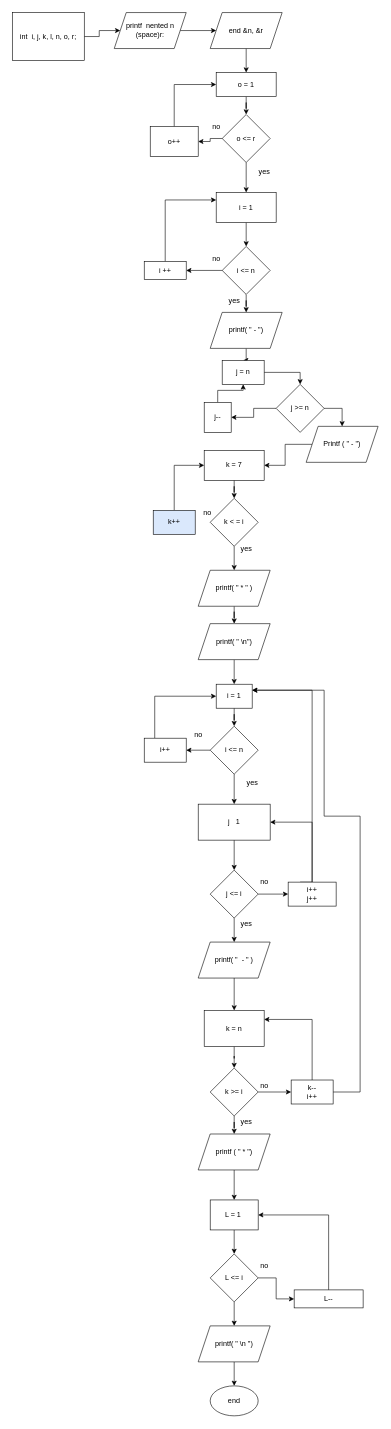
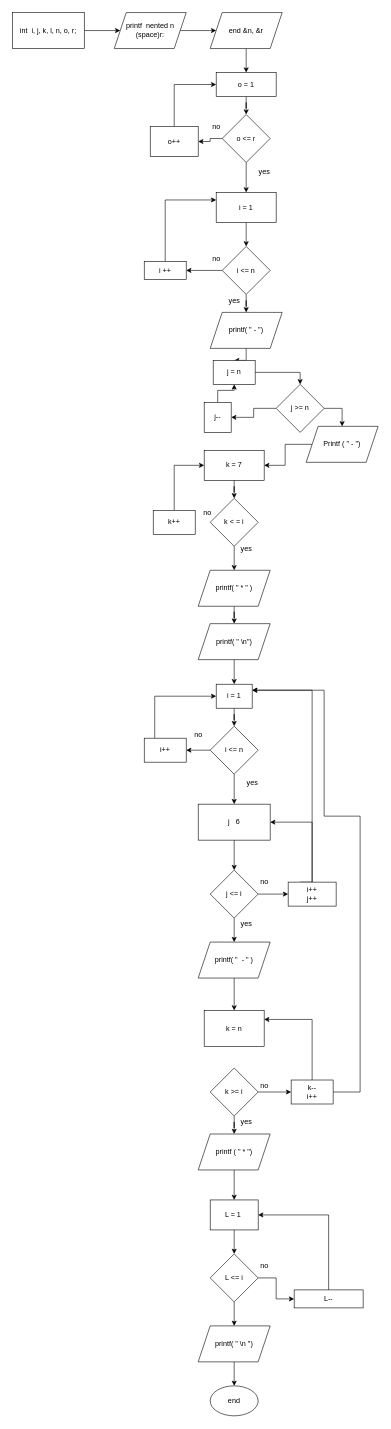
  <mxCell id="0" />
  <mxCell id="1" parent="0" />
  <mxCell id="2" value="" style="edgeStyle=orthogonalEdgeStyle;rounded=0;orthogonalLoop=1;jettySize=auto;html=1;" edge="1" parent="1" source="3" target="5"><mxGeometry relative="1" as="geometry" /></mxCell>
- <mxCell id="3" value="int&amp;nbsp; i, j, k, l, n, o, r;" style="whiteSpace=wrap;html=1;" vertex="1" parent="1"><mxGeometry x="20" y="20" width="120" height="80" as="geometry" /></mxCell>
+ <mxCell id="3" value="int&amp;nbsp; i, j, k, l, n, o, r;" style="whiteSpace=wrap;html=1;" vertex="1" parent="1"><mxGeometry x="20" y="20" width="120" height="60" as="geometry" /></mxCell>
  <mxCell id="4" value="" style="edgeStyle=orthogonalEdgeStyle;rounded=0;orthogonalLoop=1;jettySize=auto;html=1;" edge="1" parent="1" source="5" target="7"><mxGeometry relative="1" as="geometry" /></mxCell>
  <mxCell id="5" value="printf&amp;nbsp; nented n (space)r:" style="shape=parallelogram;perimeter=parallelogramPerimeter;whiteSpace=wrap;html=1;fixedSize=1;" vertex="1" parent="1"><mxGeometry x="190" y="20" width="120" height="60" as="geometry" /></mxCell>
  <mxCell id="6" value="" style="edgeStyle=orthogonalEdgeStyle;rounded=0;orthogonalLoop=1;jettySize=auto;html=1;" edge="1" parent="1" source="7" target="9"><mxGeometry relative="1" as="geometry" /></mxCell>
  <mxCell id="7" value="end &amp;amp;n, &amp;amp;r" style="shape=parallelogram;perimeter=parallelogramPerimeter;whiteSpace=wrap;html=1;fixedSize=1;" vertex="1" parent="1"><mxGeometry x="350" y="20" width="120" height="60" as="geometry" /></mxCell>
  <mxCell id="8" value="" style="edgeStyle=orthogonalEdgeStyle;rounded=0;orthogonalLoop=1;jettySize=auto;html=1;" edge="1" parent="1" source="9" target="12"><mxGeometry relative="1" as="geometry" /></mxCell>
  <mxCell id="9" value="o = 1" style="whiteSpace=wrap;html=1;" vertex="1" parent="1"><mxGeometry x="360" y="120" width="100" height="40" as="geometry" /></mxCell>
  <mxCell id="10" value="" style="edgeStyle=orthogonalEdgeStyle;rounded=0;orthogonalLoop=1;jettySize=auto;html=1;" edge="1" parent="1" source="12" target="16"><mxGeometry relative="1" as="geometry" /></mxCell>
  <mxCell id="11" value="" style="edgeStyle=orthogonalEdgeStyle;rounded=0;orthogonalLoop=1;jettySize=auto;html=1;" edge="1" parent="1" source="12" target="18"><mxGeometry relative="1" as="geometry" /></mxCell>
  <mxCell id="12" value="o &amp;lt;= r" style="rhombus;whiteSpace=wrap;html=1;" vertex="1" parent="1"><mxGeometry x="370" y="190" width="80" height="80" as="geometry" /></mxCell>
  <mxCell id="13" value="yes" style="text;html=1;align=center;verticalAlign=middle;resizable=0;points=[];autosize=1;strokeColor=none;fillColor=none;" vertex="1" parent="1"><mxGeometry x="420" y="270" width="40" height="30" as="geometry" /></mxCell>
  <mxCell id="14" value="no" style="text;html=1;align=center;verticalAlign=middle;resizable=0;points=[];autosize=1;strokeColor=none;fillColor=none;" vertex="1" parent="1"><mxGeometry x="340" y="195" width="40" height="30" as="geometry" /></mxCell>
  <mxCell id="15" style="edgeStyle=orthogonalEdgeStyle;rounded=0;orthogonalLoop=1;jettySize=auto;html=1;entryX=0;entryY=0.5;entryDx=0;entryDy=0;exitX=0.5;exitY=0;exitDx=0;exitDy=0;" edge="1" parent="1" source="16" target="9"><mxGeometry relative="1" as="geometry" /></mxCell>
  <mxCell id="16" value="o++" style="whiteSpace=wrap;html=1;" vertex="1" parent="1"><mxGeometry x="250" y="210" width="80" height="50" as="geometry" /></mxCell>
  <mxCell id="17" value="" style="edgeStyle=orthogonalEdgeStyle;rounded=0;orthogonalLoop=1;jettySize=auto;html=1;" edge="1" parent="1" source="18" target="21"><mxGeometry relative="1" as="geometry" /></mxCell>
  <mxCell id="18" value="i = 1" style="whiteSpace=wrap;html=1;" vertex="1" parent="1"><mxGeometry x="360" y="320" width="100" height="50" as="geometry" /></mxCell>
  <mxCell id="19" value="" style="edgeStyle=orthogonalEdgeStyle;rounded=0;orthogonalLoop=1;jettySize=auto;html=1;" edge="1" parent="1" source="21" target="23"><mxGeometry relative="1" as="geometry" /></mxCell>
  <mxCell id="20" value="" style="edgeStyle=orthogonalEdgeStyle;rounded=0;orthogonalLoop=1;jettySize=auto;html=1;" edge="1" parent="1" source="21" target="25"><mxGeometry relative="1" as="geometry" /></mxCell>
  <mxCell id="21" value="i &amp;lt;= n" style="rhombus;whiteSpace=wrap;html=1;" vertex="1" parent="1"><mxGeometry x="370" y="410" width="80" height="80" as="geometry" /></mxCell>
  <mxCell id="22" style="edgeStyle=orthogonalEdgeStyle;rounded=0;orthogonalLoop=1;jettySize=auto;html=1;entryX=0;entryY=0.25;entryDx=0;entryDy=0;exitX=0.5;exitY=0;exitDx=0;exitDy=0;" edge="1" parent="1" source="23" target="18"><mxGeometry relative="1" as="geometry" /></mxCell>
  <mxCell id="23" value="i ++" style="whiteSpace=wrap;html=1;" vertex="1" parent="1"><mxGeometry x="240" y="435" width="70" height="30" as="geometry" /></mxCell>
  <mxCell id="24" value="" style="edgeStyle=orthogonalEdgeStyle;rounded=0;orthogonalLoop=1;jettySize=auto;html=1;" edge="1" parent="1" source="25" target="52"><mxGeometry relative="1" as="geometry" /></mxCell>
  <mxCell id="25" value="printf( &quot; - &quot;)" style="shape=parallelogram;perimeter=parallelogramPerimeter;whiteSpace=wrap;html=1;fixedSize=1;" vertex="1" parent="1"><mxGeometry x="350" y="520" width="120" height="60" as="geometry" /></mxCell>
  <mxCell id="26" value="no" style="text;html=1;align=center;verticalAlign=middle;resizable=0;points=[];autosize=1;strokeColor=none;fillColor=none;" vertex="1" parent="1"><mxGeometry x="340" y="415" width="40" height="30" as="geometry" /></mxCell>
  <mxCell id="27" value="yes" style="text;html=1;align=center;verticalAlign=middle;resizable=0;points=[];autosize=1;strokeColor=none;fillColor=none;" vertex="1" parent="1"><mxGeometry x="370" y="485" width="40" height="30" as="geometry" /></mxCell>
  <mxCell id="28" value="" style="edgeStyle=orthogonalEdgeStyle;rounded=0;orthogonalLoop=1;jettySize=auto;html=1;" edge="1" parent="1" source="29" target="31"><mxGeometry relative="1" as="geometry" /></mxCell>
  <mxCell id="29" value="k = 7" style="whiteSpace=wrap;html=1;" vertex="1" parent="1"><mxGeometry x="340" y="750" width="100" height="50" as="geometry" /></mxCell>
  <mxCell id="30" value="" style="edgeStyle=orthogonalEdgeStyle;rounded=0;orthogonalLoop=1;jettySize=auto;html=1;" edge="1" parent="1" source="31" target="35"><mxGeometry relative="1" as="geometry" /></mxCell>
  <mxCell id="31" value="k &amp;lt; = i" style="rhombus;whiteSpace=wrap;html=1;" vertex="1" parent="1"><mxGeometry x="350" y="830" width="80" height="80" as="geometry" /></mxCell>
  <mxCell id="32" style="edgeStyle=orthogonalEdgeStyle;rounded=0;orthogonalLoop=1;jettySize=auto;html=1;entryX=0;entryY=0.5;entryDx=0;entryDy=0;exitX=0.5;exitY=0;exitDx=0;exitDy=0;" edge="1" parent="1" source="33" target="29"><mxGeometry relative="1" as="geometry" /></mxCell>
- <mxCell id="33" value="k++" style="whiteSpace=wrap;html=1;fillColor=#dae8fc;" vertex="1" parent="1"><mxGeometry x="255" y="850" width="70" height="40" as="geometry" /></mxCell>
+ <mxCell id="33" value="k++" style="whiteSpace=wrap;html=1;" vertex="1" parent="1"><mxGeometry x="255" y="850" width="70" height="40" as="geometry" /></mxCell>
  <mxCell id="34" value="" style="edgeStyle=orthogonalEdgeStyle;rounded=0;orthogonalLoop=1;jettySize=auto;html=1;" edge="1" parent="1" source="35" target="39"><mxGeometry relative="1" as="geometry" /></mxCell>
  <mxCell id="35" value="printf( &quot; * &quot; )" style="shape=parallelogram;perimeter=parallelogramPerimeter;whiteSpace=wrap;html=1;fixedSize=1;" vertex="1" parent="1"><mxGeometry x="330" y="950" width="120" height="60" as="geometry" /></mxCell>
  <mxCell id="36" value="yes" style="text;html=1;align=center;verticalAlign=middle;resizable=0;points=[];autosize=1;strokeColor=none;fillColor=none;" vertex="1" parent="1"><mxGeometry x="390" y="900" width="40" height="30" as="geometry" /></mxCell>
  <mxCell id="37" value="no" style="text;html=1;align=center;verticalAlign=middle;resizable=0;points=[];autosize=1;strokeColor=none;fillColor=none;" vertex="1" parent="1"><mxGeometry x="325" y="840" width="40" height="30" as="geometry" /></mxCell>
  <mxCell id="38" value="" style="edgeStyle=orthogonalEdgeStyle;rounded=0;orthogonalLoop=1;jettySize=auto;html=1;" edge="1" parent="1" source="39" target="41"><mxGeometry relative="1" as="geometry" /></mxCell>
  <mxCell id="39" value="printf( &quot; \n&quot;)" style="shape=parallelogram;perimeter=parallelogramPerimeter;whiteSpace=wrap;html=1;fixedSize=1;" vertex="1" parent="1"><mxGeometry x="330" y="1039" width="120" height="60" as="geometry" /></mxCell>
  <mxCell id="40" value="" style="edgeStyle=orthogonalEdgeStyle;rounded=0;orthogonalLoop=1;jettySize=auto;html=1;" edge="1" parent="1" source="41" target="44"><mxGeometry relative="1" as="geometry" /></mxCell>
  <mxCell id="41" value="i = 1" style="whiteSpace=wrap;html=1;" vertex="1" parent="1"><mxGeometry x="360" y="1140" width="60" height="40" as="geometry" /></mxCell>
  <mxCell id="42" value="" style="edgeStyle=orthogonalEdgeStyle;rounded=0;orthogonalLoop=1;jettySize=auto;html=1;" edge="1" parent="1" source="44" target="46"><mxGeometry relative="1" as="geometry" /></mxCell>
  <mxCell id="43" value="" style="edgeStyle=orthogonalEdgeStyle;rounded=0;orthogonalLoop=1;jettySize=auto;html=1;entryX=0.5;entryY=0;entryDx=0;entryDy=0;" edge="1" parent="1" source="44" target="50"><mxGeometry relative="1" as="geometry"><mxPoint x="390" y="1220" as="targetPoint" /></mxGeometry></mxCell>
  <mxCell id="44" value="i &amp;lt;= n" style="rhombus;whiteSpace=wrap;html=1;" vertex="1" parent="1"><mxGeometry x="350" y="1210" width="80" height="80" as="geometry" /></mxCell>
  <mxCell id="45" style="edgeStyle=orthogonalEdgeStyle;rounded=0;orthogonalLoop=1;jettySize=auto;html=1;entryX=0;entryY=0.5;entryDx=0;entryDy=0;exitX=0.25;exitY=0;exitDx=0;exitDy=0;" edge="1" parent="1" source="46" target="41"><mxGeometry relative="1" as="geometry" /></mxCell>
  <mxCell id="46" value="i++" style="whiteSpace=wrap;html=1;" vertex="1" parent="1"><mxGeometry x="240" y="1230" width="70" height="40" as="geometry" /></mxCell>
  <mxCell id="47" value="yes" style="text;html=1;align=center;verticalAlign=middle;resizable=0;points=[];autosize=1;strokeColor=none;fillColor=none;" vertex="1" parent="1"><mxGeometry x="400" y="1290" width="40" height="30" as="geometry" /></mxCell>
  <mxCell id="48" value="no" style="text;html=1;align=center;verticalAlign=middle;resizable=0;points=[];autosize=1;strokeColor=none;fillColor=none;" vertex="1" parent="1"><mxGeometry x="310" y="1210" width="40" height="30" as="geometry" /></mxCell>
  <mxCell id="49" value="" style="edgeStyle=orthogonalEdgeStyle;rounded=0;orthogonalLoop=1;jettySize=auto;html=1;" edge="1" parent="1" source="50" target="62"><mxGeometry relative="1" as="geometry" /></mxCell>
- <mxCell id="50" value="j&amp;nbsp; &amp;nbsp;1" style="rounded=0;whiteSpace=wrap;html=1;" vertex="1" parent="1"><mxGeometry x="330" y="1340" width="120" height="60" as="geometry" /></mxCell>
+ <mxCell id="50" value="j&amp;nbsp; &amp;nbsp;6" style="rounded=0;whiteSpace=wrap;html=1;" vertex="1" parent="1"><mxGeometry x="330" y="1340" width="120" height="60" as="geometry" /></mxCell>
  <mxCell id="51" value="" style="edgeStyle=orthogonalEdgeStyle;rounded=0;orthogonalLoop=1;jettySize=auto;html=1;entryX=0.5;entryY=0;entryDx=0;entryDy=0;" edge="1" parent="1" source="52" target="55"><mxGeometry relative="1" as="geometry" /></mxCell>
- <mxCell id="52" value="j = n" style="rounded=0;whiteSpace=wrap;html=1;" vertex="1" parent="1"><mxGeometry x="370" y="600" width="70" height="40" as="geometry" /></mxCell>
+ <mxCell id="52" value="j = n" style="rounded=0;whiteSpace=wrap;html=1;" vertex="1" parent="1"><mxGeometry x="355" y="600" width="70" height="40" as="geometry" /></mxCell>
  <mxCell id="53" value="" style="edgeStyle=orthogonalEdgeStyle;rounded=0;orthogonalLoop=1;jettySize=auto;html=1;" edge="1" parent="1" source="55" target="57"><mxGeometry relative="1" as="geometry" /></mxCell>
  <mxCell id="54" value="" style="edgeStyle=orthogonalEdgeStyle;rounded=0;orthogonalLoop=1;jettySize=auto;html=1;exitX=1;exitY=0.5;exitDx=0;exitDy=0;" edge="1" parent="1" source="55" target="59"><mxGeometry relative="1" as="geometry" /></mxCell>
  <mxCell id="55" value="j &amp;gt;= n" style="rhombus;whiteSpace=wrap;html=1;" vertex="1" parent="1"><mxGeometry x="460" y="640" width="80" height="80" as="geometry" /></mxCell>
  <mxCell id="56" value="" style="edgeStyle=orthogonalEdgeStyle;rounded=0;orthogonalLoop=1;jettySize=auto;html=1;" edge="1" parent="1" source="57" target="52"><mxGeometry relative="1" as="geometry" /></mxCell>
  <mxCell id="57" value="j--" style="rounded=0;whiteSpace=wrap;html=1;" vertex="1" parent="1"><mxGeometry x="340" y="670" width="45" height="50" as="geometry" /></mxCell>
  <mxCell id="58" value="" style="edgeStyle=orthogonalEdgeStyle;rounded=0;orthogonalLoop=1;jettySize=auto;html=1;entryX=1;entryY=0.5;entryDx=0;entryDy=0;" edge="1" parent="1" source="59" target="29"><mxGeometry relative="1" as="geometry" /></mxCell>
  <mxCell id="59" value="Printf ( &quot; - &quot;)" style="shape=parallelogram;perimeter=parallelogramPerimeter;whiteSpace=wrap;html=1;fixedSize=1;" vertex="1" parent="1"><mxGeometry x="510" y="710" width="120" height="60" as="geometry" /></mxCell>
  <mxCell id="60" value="" style="edgeStyle=orthogonalEdgeStyle;rounded=0;orthogonalLoop=1;jettySize=auto;html=1;" edge="1" parent="1" source="62" target="65"><mxGeometry relative="1" as="geometry" /></mxCell>
  <mxCell id="61" value="" style="edgeStyle=orthogonalEdgeStyle;rounded=0;orthogonalLoop=1;jettySize=auto;html=1;" edge="1" parent="1" source="62" target="68"><mxGeometry relative="1" as="geometry" /></mxCell>
  <mxCell id="62" value="j &amp;lt;= i" style="rhombus;whiteSpace=wrap;html=1;rounded=0;" vertex="1" parent="1"><mxGeometry x="350" y="1450" width="80" height="80" as="geometry" /></mxCell>
  <mxCell id="63" style="edgeStyle=orthogonalEdgeStyle;rounded=0;orthogonalLoop=1;jettySize=auto;html=1;entryX=1;entryY=0.25;entryDx=0;entryDy=0;exitX=0.5;exitY=0;exitDx=0;exitDy=0;" edge="1" parent="1" source="65" target="41"><mxGeometry relative="1" as="geometry" /></mxCell>
  <mxCell id="64" style="edgeStyle=orthogonalEdgeStyle;rounded=0;orthogonalLoop=1;jettySize=auto;html=1;exitX=0.25;exitY=0;exitDx=0;exitDy=0;entryX=1;entryY=0.5;entryDx=0;entryDy=0;" edge="1" parent="1" source="65" target="50"><mxGeometry relative="1" as="geometry"><Array as="points"><mxPoint x="520" y="1470" /><mxPoint x="520" y="1370" /></Array></mxGeometry></mxCell>
  <mxCell id="65" value="i++&lt;br&gt;j++" style="whiteSpace=wrap;html=1;rounded=0;" vertex="1" parent="1"><mxGeometry x="480" y="1470" width="80" height="40" as="geometry" /></mxCell>
  <mxCell id="66" value="no" style="text;html=1;align=center;verticalAlign=middle;resizable=0;points=[];autosize=1;strokeColor=none;fillColor=none;" vertex="1" parent="1"><mxGeometry x="420" y="1455" width="40" height="30" as="geometry" /></mxCell>
  <mxCell id="67" value="" style="edgeStyle=orthogonalEdgeStyle;rounded=0;orthogonalLoop=1;jettySize=auto;html=1;" edge="1" parent="1" source="68" target="71"><mxGeometry relative="1" as="geometry" /></mxCell>
  <mxCell id="68" value="printf( &quot;&amp;nbsp; - &quot; )" style="shape=parallelogram;perimeter=parallelogramPerimeter;whiteSpace=wrap;html=1;fixedSize=1;rounded=0;" vertex="1" parent="1"><mxGeometry x="330" y="1570" width="120" height="60" as="geometry" /></mxCell>
  <mxCell id="69" value="yes" style="text;html=1;align=center;verticalAlign=middle;resizable=0;points=[];autosize=1;strokeColor=none;fillColor=none;" vertex="1" parent="1"><mxGeometry x="390" y="1525" width="40" height="30" as="geometry" /></mxCell>
- <mxCell id="70" value="" style="edgeStyle=orthogonalEdgeStyle;rounded=0;orthogonalLoop=1;jettySize=auto;html=1;" edge="1" parent="1" source="71" target="74"><mxGeometry relative="1" as="geometry" /></mxCell>
  <mxCell id="71" value="k = n" style="whiteSpace=wrap;html=1;rounded=0;" vertex="1" parent="1"><mxGeometry x="340" y="1684" width="100" height="60" as="geometry" /></mxCell>
  <mxCell id="72" value="" style="edgeStyle=orthogonalEdgeStyle;rounded=0;orthogonalLoop=1;jettySize=auto;html=1;" edge="1" parent="1" source="74" target="76"><mxGeometry relative="1" as="geometry" /></mxCell>
  <mxCell id="73" value="" style="edgeStyle=orthogonalEdgeStyle;rounded=0;orthogonalLoop=1;jettySize=auto;html=1;" edge="1" parent="1" source="74" target="79"><mxGeometry relative="1" as="geometry" /></mxCell>
  <mxCell id="74" value="k &amp;gt;= i" style="rhombus;whiteSpace=wrap;html=1;rounded=0;" vertex="1" parent="1"><mxGeometry x="350" y="1780" width="80" height="80" as="geometry" /></mxCell>
  <mxCell id="75" value="" style="edgeStyle=orthogonalEdgeStyle;rounded=0;orthogonalLoop=1;jettySize=auto;html=1;" edge="1" parent="1" source="76" target="83"><mxGeometry relative="1" as="geometry" /></mxCell>
  <mxCell id="76" value="printf ( &quot; * &quot;)" style="shape=parallelogram;perimeter=parallelogramPerimeter;whiteSpace=wrap;html=1;fixedSize=1;rounded=0;" vertex="1" parent="1"><mxGeometry x="330" y="1890" width="120" height="60" as="geometry" /></mxCell>
  <mxCell id="77" style="edgeStyle=orthogonalEdgeStyle;rounded=0;orthogonalLoop=1;jettySize=auto;html=1;entryX=1;entryY=0.25;entryDx=0;entryDy=0;exitX=0.5;exitY=0;exitDx=0;exitDy=0;" edge="1" parent="1" source="79" target="71"><mxGeometry relative="1" as="geometry" /></mxCell>
  <mxCell id="78" style="edgeStyle=orthogonalEdgeStyle;rounded=0;orthogonalLoop=1;jettySize=auto;html=1;" edge="1" parent="1" source="79"><mxGeometry relative="1" as="geometry"><mxPoint x="420" y="1150" as="targetPoint" /><Array as="points"><mxPoint x="600" y="1820" /><mxPoint x="600" y="1360" /><mxPoint x="540" y="1360" /><mxPoint x="540" y="1150" /></Array></mxGeometry></mxCell>
  <mxCell id="79" value="k--&lt;br&gt;i++" style="whiteSpace=wrap;html=1;rounded=0;" vertex="1" parent="1"><mxGeometry x="485" y="1800" width="70" height="40" as="geometry" /></mxCell>
  <mxCell id="80" value="yes" style="text;html=1;align=center;verticalAlign=middle;resizable=0;points=[];autosize=1;strokeColor=none;fillColor=none;" vertex="1" parent="1"><mxGeometry x="390" y="1855" width="40" height="30" as="geometry" /></mxCell>
  <mxCell id="81" value="no" style="text;html=1;align=center;verticalAlign=middle;resizable=0;points=[];autosize=1;strokeColor=none;fillColor=none;" vertex="1" parent="1"><mxGeometry x="420" y="1795" width="40" height="30" as="geometry" /></mxCell>
  <mxCell id="82" value="" style="edgeStyle=orthogonalEdgeStyle;rounded=0;orthogonalLoop=1;jettySize=auto;html=1;" edge="1" parent="1" source="83" target="86"><mxGeometry relative="1" as="geometry" /></mxCell>
  <mxCell id="83" value="L = 1&amp;nbsp;" style="whiteSpace=wrap;html=1;rounded=0;" vertex="1" parent="1"><mxGeometry x="350" y="2000" width="80" height="50" as="geometry" /></mxCell>
  <mxCell id="84" value="" style="edgeStyle=orthogonalEdgeStyle;rounded=0;orthogonalLoop=1;jettySize=auto;html=1;" edge="1" parent="1" source="86" target="88"><mxGeometry relative="1" as="geometry" /></mxCell>
  <mxCell id="85" value="" style="edgeStyle=orthogonalEdgeStyle;rounded=0;orthogonalLoop=1;jettySize=auto;html=1;" edge="1" parent="1" source="86" target="91"><mxGeometry relative="1" as="geometry" /></mxCell>
  <mxCell id="86" value="L &amp;lt;= i" style="rhombus;whiteSpace=wrap;html=1;rounded=0;" vertex="1" parent="1"><mxGeometry x="350" y="2090" width="80" height="80" as="geometry" /></mxCell>
  <mxCell id="87" style="edgeStyle=orthogonalEdgeStyle;rounded=0;orthogonalLoop=1;jettySize=auto;html=1;entryX=1;entryY=0.5;entryDx=0;entryDy=0;exitX=0.5;exitY=0;exitDx=0;exitDy=0;" edge="1" parent="1" source="88" target="83"><mxGeometry relative="1" as="geometry" /></mxCell>
  <mxCell id="88" value="L--" style="whiteSpace=wrap;html=1;rounded=0;" vertex="1" parent="1"><mxGeometry x="490" y="2150" width="115" height="30" as="geometry" /></mxCell>
  <mxCell id="89" value="no" style="text;html=1;align=center;verticalAlign=middle;resizable=0;points=[];autosize=1;strokeColor=none;fillColor=none;" vertex="1" parent="1"><mxGeometry x="420" y="2095" width="40" height="30" as="geometry" /></mxCell>
  <mxCell id="90" value="" style="edgeStyle=orthogonalEdgeStyle;rounded=0;orthogonalLoop=1;jettySize=auto;html=1;" edge="1" parent="1" source="91" target="92"><mxGeometry relative="1" as="geometry" /></mxCell>
  <mxCell id="91" value="printf( &quot; \n &quot;)" style="shape=parallelogram;perimeter=parallelogramPerimeter;whiteSpace=wrap;html=1;fixedSize=1;rounded=0;" vertex="1" parent="1"><mxGeometry x="330" y="2210" width="120" height="60" as="geometry" /></mxCell>
  <mxCell id="92" value="end" style="ellipse;whiteSpace=wrap;html=1;rounded=0;" vertex="1" parent="1"><mxGeometry x="350" y="2310" width="80" height="50" as="geometry" /></mxCell>
